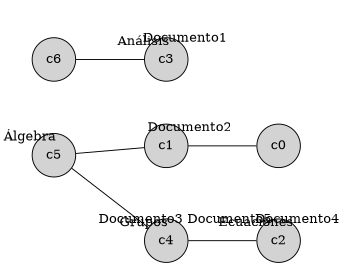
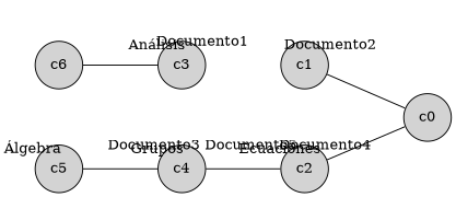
  digraph {
    rankdir=LR
    node [shape=circle style=filled]
    edge [color=transparent dir=none labeldistance=1.5 minlen=2]
    c1 [width=.25]
    c0 [width=.25]
    c2 [width=.25]
    c3 [width=.25]
    c4 [width=.25]
    c5 [width=.25]
    c6 [width=.25]
    c1 -> c1 [headlabel=Documento2 labelangle=270]
    c1 -> c0 [color=""]
+   c2 -> c0 [color=""]
    c2 -> c2 [headlabel=Documento4 labelangle=270]
    c2 -> c2 [labelangle=90 taillabel=Ecuaciones]
    c3 -> c3 [headlabel=Documento1 labelangle=270]
    c3 -> c3 [labelangle=90 taillabel="Análisis"]
    c4 -> c2 [color=""]
    c4 -> c4 [headlabel="Documento3 Documento5" labelangle=270]
    c4 -> c4 [labelangle=90 taillabel=Grupos]
-   c5 -> c1 [color=""]
    c5 -> c4 [color=""]
    c5 -> c5 [labelangle=90 taillabel="Álgebra"]
    c6 -> c3 [color=""]
  }
